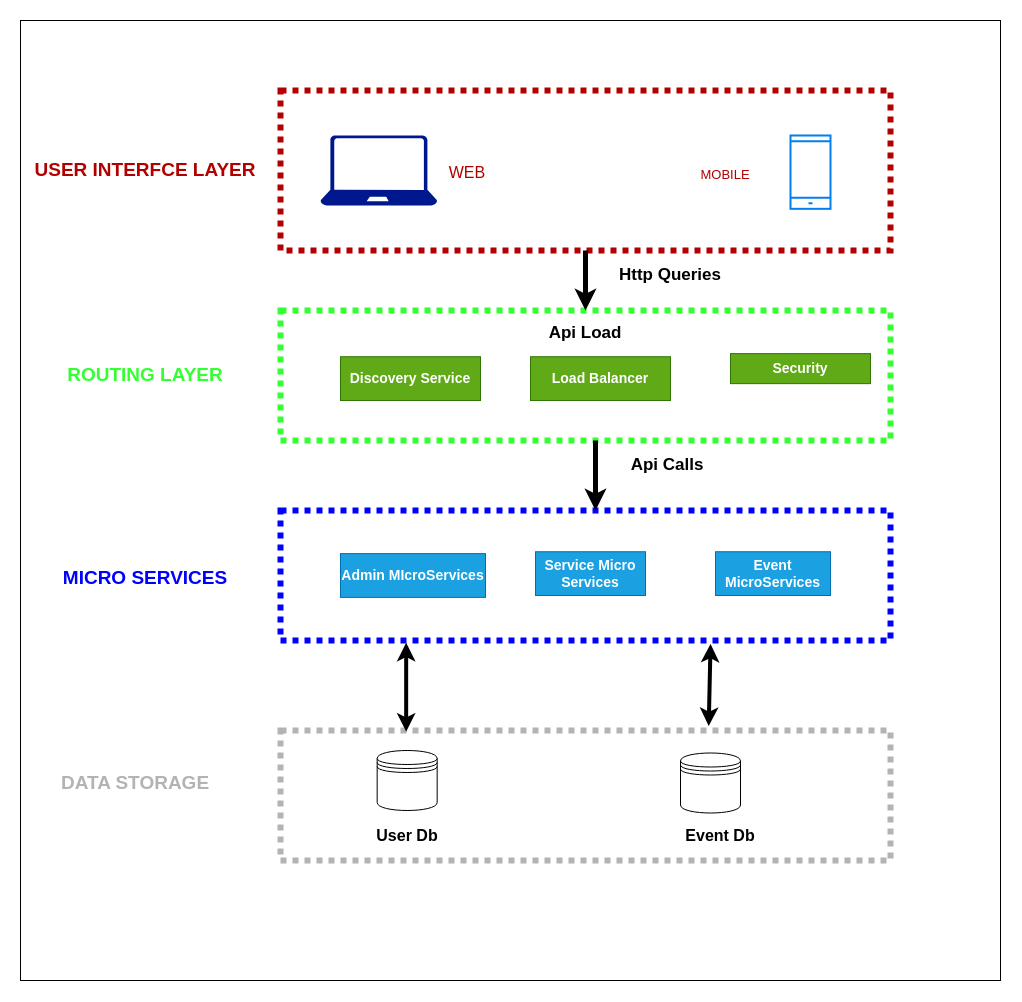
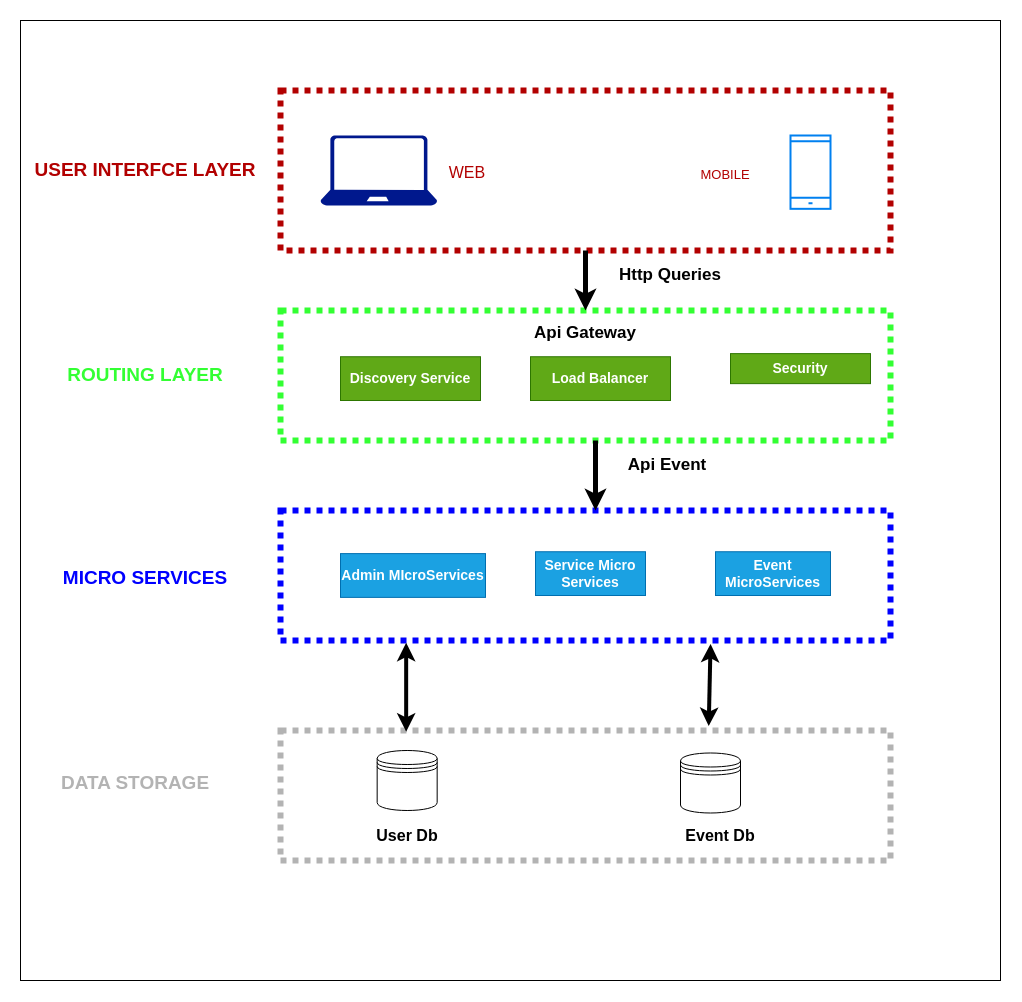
  <mxCell id="0" />
  <mxCell id="1" parent="0" />
  <mxCell id="2" value="" style="rounded=0;whiteSpace=wrap;html=1;" parent="1" vertex="1"><mxGeometry x="20" y="20" width="980" height="960" as="geometry" /></mxCell>
  <mxCell id="3" value="" style="rounded=0;whiteSpace=wrap;html=1;dashed=1;strokeWidth=6;strokeColor=#B20000;dashPattern=1 1;" parent="1" vertex="1"><mxGeometry x="280" y="90" width="610" height="160" as="geometry" /></mxCell>
  <mxCell id="4" value="&lt;font style=&quot;font-size: 19px;&quot; color=&quot;#b20000&quot;&gt;&lt;b&gt;USER INTERFCE LAYER&lt;/b&gt;&lt;/font&gt;" style="text;html=1;strokeColor=none;fillColor=none;align=center;verticalAlign=middle;whiteSpace=wrap;rounded=0;" parent="1" vertex="1"><mxGeometry x="30" y="142.5" width="230" height="55" as="geometry" /></mxCell>
  <mxCell id="5" value="" style="sketch=0;aspect=fixed;pointerEvents=1;shadow=0;dashed=0;html=1;strokeColor=none;labelPosition=center;verticalLabelPosition=bottom;verticalAlign=top;align=center;fillColor=#00188D;shape=mxgraph.azure.laptop" parent="1" vertex="1"><mxGeometry x="320" y="135" width="116.67" height="70" as="geometry" /></mxCell>
  <mxCell id="6" value="" style="html=1;verticalLabelPosition=bottom;align=center;labelBackgroundColor=#ffffff;verticalAlign=top;strokeWidth=2;strokeColor=#0080F0;shadow=0;dashed=0;shape=mxgraph.ios7.icons.smartphone;" parent="1" vertex="1"><mxGeometry x="790" y="135" width="40" height="73.33" as="geometry" /></mxCell>
  <mxCell id="7" value="&lt;font color=&quot;#b20000&quot; style=&quot;font-size: 16px;&quot;&gt;WEB&lt;/font&gt;" style="text;html=1;strokeColor=none;fillColor=none;align=center;verticalAlign=middle;whiteSpace=wrap;rounded=0;" parent="1" vertex="1"><mxGeometry x="436.67" y="156.67" width="60" height="30" as="geometry" /></mxCell>
  <mxCell id="8" value="&lt;font style=&quot;font-size: 13px;&quot; color=&quot;#b20000&quot;&gt;MOBILE&lt;/font&gt;" style="text;html=1;strokeColor=none;fillColor=none;align=center;verticalAlign=middle;whiteSpace=wrap;rounded=0;" parent="1" vertex="1"><mxGeometry x="690" y="156" width="70" height="35" as="geometry" /></mxCell>
  <mxCell id="9" value="" style="rounded=0;whiteSpace=wrap;html=1;dashed=1;strokeWidth=6;strokeColor=#33FF33;dashPattern=1 1;" parent="1" vertex="1"><mxGeometry x="280" y="310" width="610" height="130" as="geometry" /></mxCell>
  <mxCell id="10" value="&lt;font color=&quot;#33ff33&quot; style=&quot;font-size: 19px;&quot;&gt;&lt;b&gt;ROUTING LAYER&lt;/b&gt;&lt;/font&gt;" style="text;html=1;strokeColor=none;fillColor=none;align=center;verticalAlign=middle;whiteSpace=wrap;rounded=0;" parent="1" vertex="1"><mxGeometry x="30" y="347.5" width="230" height="55" as="geometry" /></mxCell>
  <mxCell id="11" value="&lt;b&gt;&lt;font style=&quot;font-size: 14px;&quot;&gt;Discovery Service&lt;/font&gt;&lt;/b&gt;" style="rounded=0;whiteSpace=wrap;html=1;fillColor=#60a917;fontColor=#ffffff;strokeColor=#2D7600;" parent="1" vertex="1"><mxGeometry x="340" y="356.25" width="140" height="43.75" as="geometry" /></mxCell>
  <mxCell id="12" value="&lt;b&gt;&lt;font style=&quot;font-size: 14px;&quot;&gt;Load Balancer&lt;/font&gt;&lt;/b&gt;" style="rounded=0;whiteSpace=wrap;html=1;fillColor=#60a917;fontColor=#ffffff;strokeColor=#2D7600;" parent="1" vertex="1"><mxGeometry x="530" y="356.25" width="140" height="43.75" as="geometry" /></mxCell>
  <mxCell id="13" value="&lt;b&gt;&lt;font style=&quot;font-size: 14px;&quot;&gt;Security&lt;/font&gt;&lt;/b&gt;" style="rounded=0;whiteSpace=wrap;html=1;fillColor=#60a917;fontColor=#ffffff;strokeColor=#2D7600;" parent="1" vertex="1"><mxGeometry x="730" y="353.13" width="140" height="30" as="geometry" /></mxCell>
- <mxCell id="14" value="&lt;b&gt;&lt;font style=&quot;font-size: 17px;&quot;&gt;Api Load&lt;/font&gt;&lt;/b&gt;" style="text;html=1;strokeColor=none;fillColor=none;align=center;verticalAlign=middle;whiteSpace=wrap;rounded=0;" parent="1" vertex="1"><mxGeometry x="525" y="317.5" width="120" height="30" as="geometry" /></mxCell>
+ <mxCell id="14" value="&lt;b&gt;&lt;font style=&quot;font-size: 17px;&quot;&gt;Api Gateway&lt;/font&gt;&lt;/b&gt;" style="text;html=1;strokeColor=none;fillColor=none;align=center;verticalAlign=middle;whiteSpace=wrap;rounded=0;" parent="1" vertex="1"><mxGeometry x="525" y="317.5" width="120" height="30" as="geometry" /></mxCell>
  <mxCell id="15" value="" style="endArrow=classic;html=1;rounded=0;strokeWidth=5;exitX=0.5;exitY=1;exitDx=0;exitDy=0;entryX=0.5;entryY=0;entryDx=0;entryDy=0;" parent="1" source="3" target="9" edge="1"><mxGeometry width="50" height="50" relative="1" as="geometry"><mxPoint x="610" y="350" as="sourcePoint" /><mxPoint x="660" y="300" as="targetPoint" /></mxGeometry></mxCell>
  <mxCell id="16" value="&lt;b&gt;&lt;font style=&quot;font-size: 17px;&quot;&gt;Http Queries&lt;/font&gt;&lt;/b&gt;" style="text;html=1;strokeColor=none;fillColor=none;align=center;verticalAlign=middle;whiteSpace=wrap;rounded=0;" parent="1" vertex="1"><mxGeometry x="610" y="260" width="120" height="30" as="geometry" /></mxCell>
  <mxCell id="17" value="" style="rounded=0;whiteSpace=wrap;html=1;dashed=1;strokeWidth=6;dashPattern=1 1;strokeColor=#0000FF;" parent="1" vertex="1"><mxGeometry x="280" y="510" width="610" height="130" as="geometry" /></mxCell>
  <mxCell id="18" value="&lt;font color=&quot;#0000ff&quot; style=&quot;font-size: 19px;&quot;&gt;&lt;b&gt;MICRO SERVICES&lt;/b&gt;&lt;/font&gt;" style="text;html=1;strokeColor=none;fillColor=none;align=center;verticalAlign=middle;whiteSpace=wrap;rounded=0;" parent="1" vertex="1"><mxGeometry x="30" y="550" width="230" height="55" as="geometry" /></mxCell>
  <mxCell id="19" value="&lt;b&gt;&lt;font style=&quot;font-size: 14px;&quot;&gt;Admin MIcroServices&lt;/font&gt;&lt;/b&gt;" style="rounded=0;whiteSpace=wrap;html=1;fillColor=#1ba1e2;fontColor=#ffffff;strokeColor=#006EAF;" parent="1" vertex="1"><mxGeometry x="340" y="553.12" width="145" height="43.75" as="geometry" /></mxCell>
  <mxCell id="20" value="&lt;b&gt;&lt;font style=&quot;font-size: 14px;&quot;&gt;Service Micro Services&lt;/font&gt;&lt;/b&gt;" style="rounded=0;whiteSpace=wrap;html=1;fillColor=#1ba1e2;fontColor=#ffffff;strokeColor=#006EAF;" parent="1" vertex="1"><mxGeometry x="535" y="551.25" width="110" height="43.75" as="geometry" /></mxCell>
  <mxCell id="21" value="&lt;b&gt;&lt;font style=&quot;font-size: 14px;&quot;&gt;Event MicroServices&lt;/font&gt;&lt;/b&gt;" style="rounded=0;whiteSpace=wrap;html=1;fillColor=#1ba1e2;fontColor=#ffffff;strokeColor=#006EAF;" parent="1" vertex="1"><mxGeometry x="715" y="551.25" width="115" height="43.75" as="geometry" /></mxCell>
  <mxCell id="22" value="" style="endArrow=classic;html=1;rounded=0;strokeWidth=5;" parent="1" edge="1"><mxGeometry width="50" height="50" relative="1" as="geometry"><mxPoint x="595" y="440" as="sourcePoint" /><mxPoint x="595" y="510" as="targetPoint" /><Array as="points"><mxPoint x="595" y="510" /></Array></mxGeometry></mxCell>
- <mxCell id="23" value="&lt;b&gt;&lt;font style=&quot;font-size: 17px;&quot;&gt;Api Calls&lt;/font&gt;&lt;/b&gt;" style="text;html=1;strokeColor=none;fillColor=none;align=center;verticalAlign=middle;whiteSpace=wrap;rounded=0;" parent="1" vertex="1"><mxGeometry x="607" y="450" width="120" height="30" as="geometry" /></mxCell>
+ <mxCell id="23" value="&lt;b&gt;&lt;font style=&quot;font-size: 17px;&quot;&gt;Api Event&lt;/font&gt;&lt;/b&gt;" style="text;html=1;strokeColor=none;fillColor=none;align=center;verticalAlign=middle;whiteSpace=wrap;rounded=0;" parent="1" vertex="1"><mxGeometry x="607" y="450" width="120" height="30" as="geometry" /></mxCell>
  <mxCell id="24" value="" style="rounded=0;whiteSpace=wrap;html=1;dashed=1;strokeWidth=6;dashPattern=1 1;strokeColor=#B3B3B3;" parent="1" vertex="1"><mxGeometry x="280" y="730" width="610" height="130" as="geometry" /></mxCell>
  <mxCell id="25" value="&lt;font color=&quot;#b3b3b3&quot; style=&quot;font-size: 19px; background-color: rgb(255, 255, 255);&quot;&gt;&lt;b&gt;DATA STORAGE&lt;/b&gt;&lt;/font&gt;" style="text;html=1;strokeColor=none;fillColor=none;align=center;verticalAlign=middle;whiteSpace=wrap;rounded=0;" parent="1" vertex="1"><mxGeometry x="20" y="755" width="230" height="55" as="geometry" /></mxCell>
  <mxCell id="26" value="" style="shape=datastore;whiteSpace=wrap;html=1;" parent="1" vertex="1"><mxGeometry x="376.67" y="750" width="60" height="60" as="geometry" /></mxCell>
  <mxCell id="27" value="" style="shape=datastore;whiteSpace=wrap;html=1;" parent="1" vertex="1"><mxGeometry x="680" y="752.5" width="60" height="60" as="geometry" /></mxCell>
  <mxCell id="28" value="&lt;font style=&quot;font-size: 16px;&quot;&gt;&lt;b&gt;User Db&lt;/b&gt;&lt;/font&gt;" style="text;html=1;strokeColor=none;fillColor=none;align=center;verticalAlign=middle;whiteSpace=wrap;rounded=0;" parent="1" vertex="1"><mxGeometry x="336.67" y="819" width="140" height="31" as="geometry" /></mxCell>
  <mxCell id="29" value="&lt;span style=&quot;font-size: 16px;&quot;&gt;&lt;b&gt;Event Db&lt;/b&gt;&lt;/span&gt;" style="text;html=1;strokeColor=none;fillColor=none;align=center;verticalAlign=middle;whiteSpace=wrap;rounded=0;" parent="1" vertex="1"><mxGeometry x="650" y="819" width="140" height="31" as="geometry" /></mxCell>
  <mxCell id="30" value="" style="endArrow=classic;startArrow=classic;html=1;rounded=0;strokeWidth=4;entryX=0.206;entryY=1.017;entryDx=0;entryDy=0;entryPerimeter=0;exitX=0.206;exitY=0.009;exitDx=0;exitDy=0;exitPerimeter=0;" parent="1" source="24" target="17" edge="1"><mxGeometry width="50" height="50" relative="1" as="geometry"><mxPoint x="470" y="830" as="sourcePoint" /><mxPoint x="520" y="780" as="targetPoint" /></mxGeometry></mxCell>
  <mxCell id="31" value="" style="endArrow=classic;startArrow=classic;html=1;rounded=0;strokeWidth=4;entryX=0.705;entryY=1.026;entryDx=0;entryDy=0;entryPerimeter=0;exitX=0.702;exitY=-0.034;exitDx=0;exitDy=0;exitPerimeter=0;" parent="1" target="17" edge="1" source="24"><mxGeometry width="50" height="50" relative="1" as="geometry"><mxPoint x="700" y="720" as="sourcePoint" /><mxPoint x="683" y="650" as="targetPoint" /></mxGeometry></mxCell>
